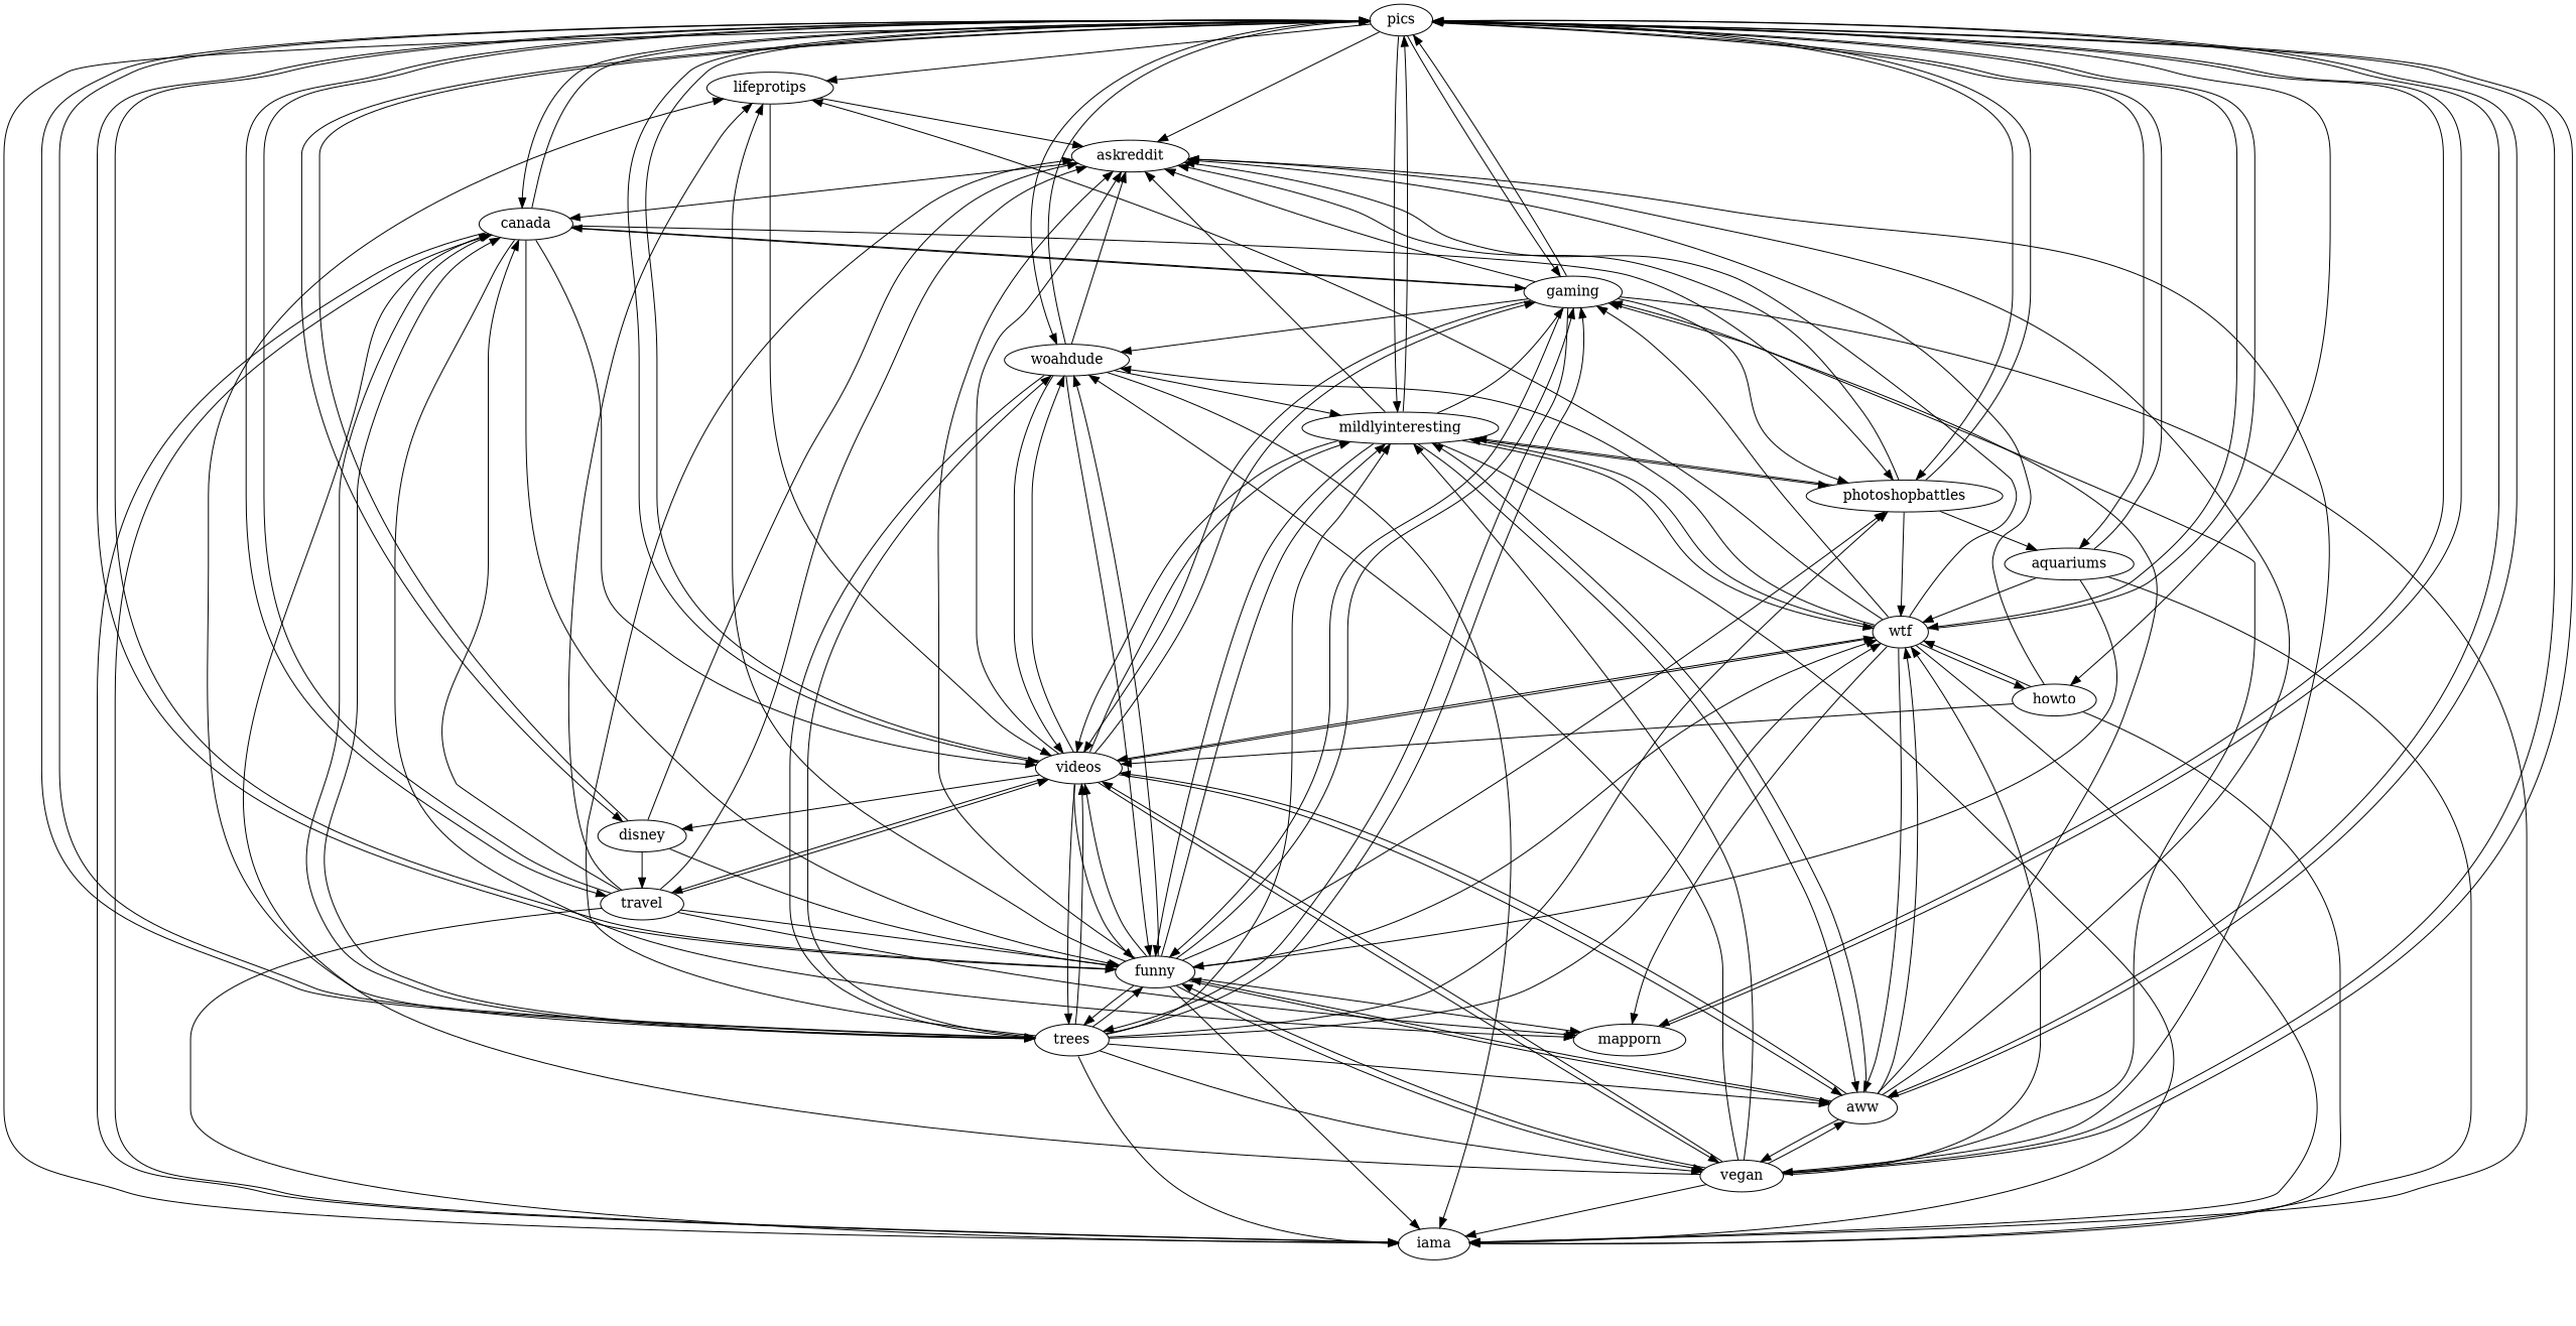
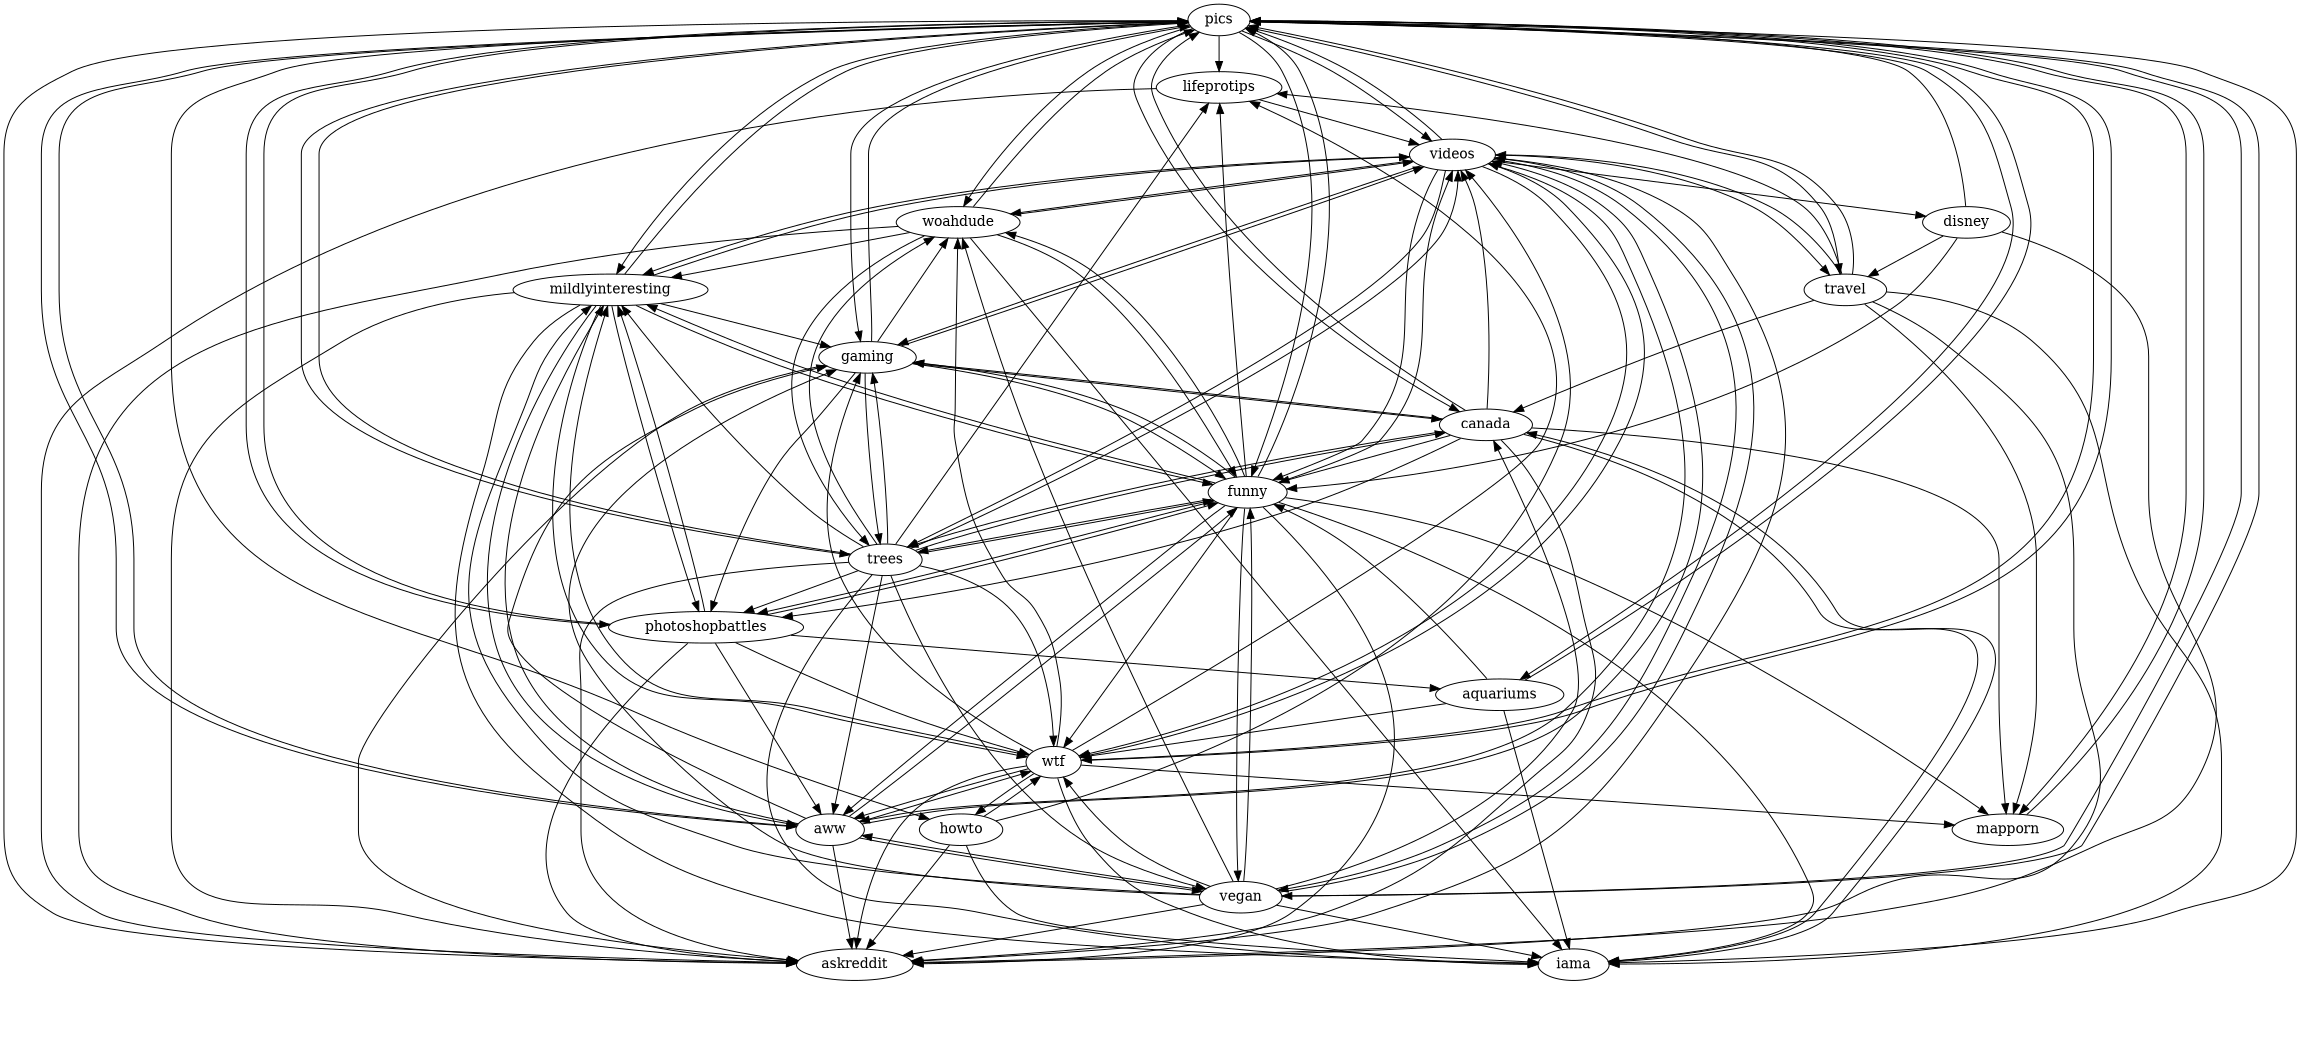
  digraph {
    fontsize=24
    label="\n \n"
    splines=true
    node [shape=ellipse]
    n1 [height=0.3 label=pics width=0.3]
    n2 [height=0.3 label=lifeprotips width=0.3]
    n3 [height=0.3 label=funny width=0.3]
    n4 [height=0.3 label=askreddit width=0.3]
    n5 [height=0.3 label=trees width=0.3]
    n6 [height=0.3 label=vegan width=0.3]
    n7 [height=0.3 label=disney width=0.3]
    n8 [height=0.3 label=iama width=0.3]
    n9 [height=0.3 label=videos width=0.3]
    n10 [height=0.3 label=aww width=0.3]
    n11 [height=0.3 label=wtf width=0.3]
    n12 [height=0.3 label=photoshopbattles width=0.3]
    n13 [height=0.3 label=mildlyinteresting width=0.3]
    n14 [height=0.3 label=mapporn width=0.3]
    n15 [height=0.3 label=travel width=0.3]
    n16 [height=0.3 label=aquariums width=0.3]
    n17 [height=0.3 label=gaming width=0.3]
    n18 [height=0.3 label=howto width=0.3]
    n19 [height=0.3 label=woahdude width=0.3]
    n20 [height=0.3 label=canada width=0.3]
    n1 -> n2
    n1 -> n3
    n1 -> n4
    n1 -> n5
    n1 -> n6
-   n1 -> n7
    n1 -> n8
    n1 -> n9
    n1 -> n10
    n1 -> n11
    n1 -> n12
    n1 -> n13
    n1 -> n14
    n1 -> n15
    n1 -> n16
    n1 -> n17
    n1 -> n18
    n1 -> n19
    n1 -> n20
    n2 -> n4
    n2 -> n9
    n3 -> n1
    n3 -> n2
    n3 -> n4
    n3 -> n5
    n3 -> n6
    n3 -> n8
    n3 -> n9
    n3 -> n10
    n3 -> n11
    n3 -> n12
    n3 -> n13
    n3 -> n14
    n3 -> n17
    n3 -> n19
    n5 -> n1
    n5 -> n2
    n5 -> n3
    n5 -> n4
    n5 -> n6
    n5 -> n8
    n5 -> n9
    n5 -> n10
    n5 -> n11
    n5 -> n12
    n5 -> n13
    n5 -> n17
    n5 -> n19
    n5 -> n20
    n6 -> n1
    n6 -> n3
    n6 -> n4
    n6 -> n8
    n6 -> n9
    n6 -> n10
    n6 -> n11
    n6 -> n13
    n6 -> n17
    n6 -> n19
    n6 -> n20
    n7 -> n1
    n7 -> n3
    n7 -> n4
    n7 -> n15
    n8 -> n20
    n9 -> n1
    n9 -> n3
    n9 -> n4
    n9 -> n5
    n9 -> n6
    n9 -> n7
    n9 -> n10
    n9 -> n11
    n9 -> n13
    n9 -> n15
    n9 -> n17
    n9 -> n19
    n10 -> n1
    n10 -> n3
    n10 -> n4
    n10 -> n6
    n10 -> n9
    n10 -> n11
    n10 -> n13
    n10 -> n17
    n11 -> n1
    n11 -> n2
    n11 -> n4
    n11 -> n8
    n11 -> n9
    n11 -> n10
    n11 -> n13
    n11 -> n14
    n11 -> n17
    n11 -> n18
    n11 -> n19
    n12 -> n1
-   n15 -> n3
+   n12 -> n3
    n12 -> n4
+   n12 -> n10
    n12 -> n11
    n12 -> n13
    n12 -> n16
    n13 -> n1
    n13 -> n3
    n13 -> n4
    n13 -> n8
    n13 -> n9
    n13 -> n10
    n13 -> n11
    n13 -> n12
    n13 -> n17
    n14 -> n1
    n15 -> n1
    n15 -> n2
    n15 -> n4
    n15 -> n8
    n15 -> n9
    n15 -> n14
    n15 -> n20
    n16 -> n1
    n16 -> n3
    n16 -> n8
    n16 -> n11
    n17 -> n1
    n17 -> n3
    n17 -> n4
    n17 -> n5
-   n17 -> n8
    n17 -> n9
    n17 -> n12
    n17 -> n19
    n17 -> n20
    n18 -> n4
    n18 -> n8
    n18 -> n9
    n18 -> n11
    n19 -> n1
    n19 -> n3
    n19 -> n4
    n19 -> n5
    n19 -> n8
    n19 -> n9
    n19 -> n13
    n20 -> n1
    n20 -> n3
-   n4 -> n20
+   n20 -> n4
    n20 -> n5
    n20 -> n8
    n20 -> n9
    n20 -> n12
    n20 -> n14
    n20 -> n17
  }
